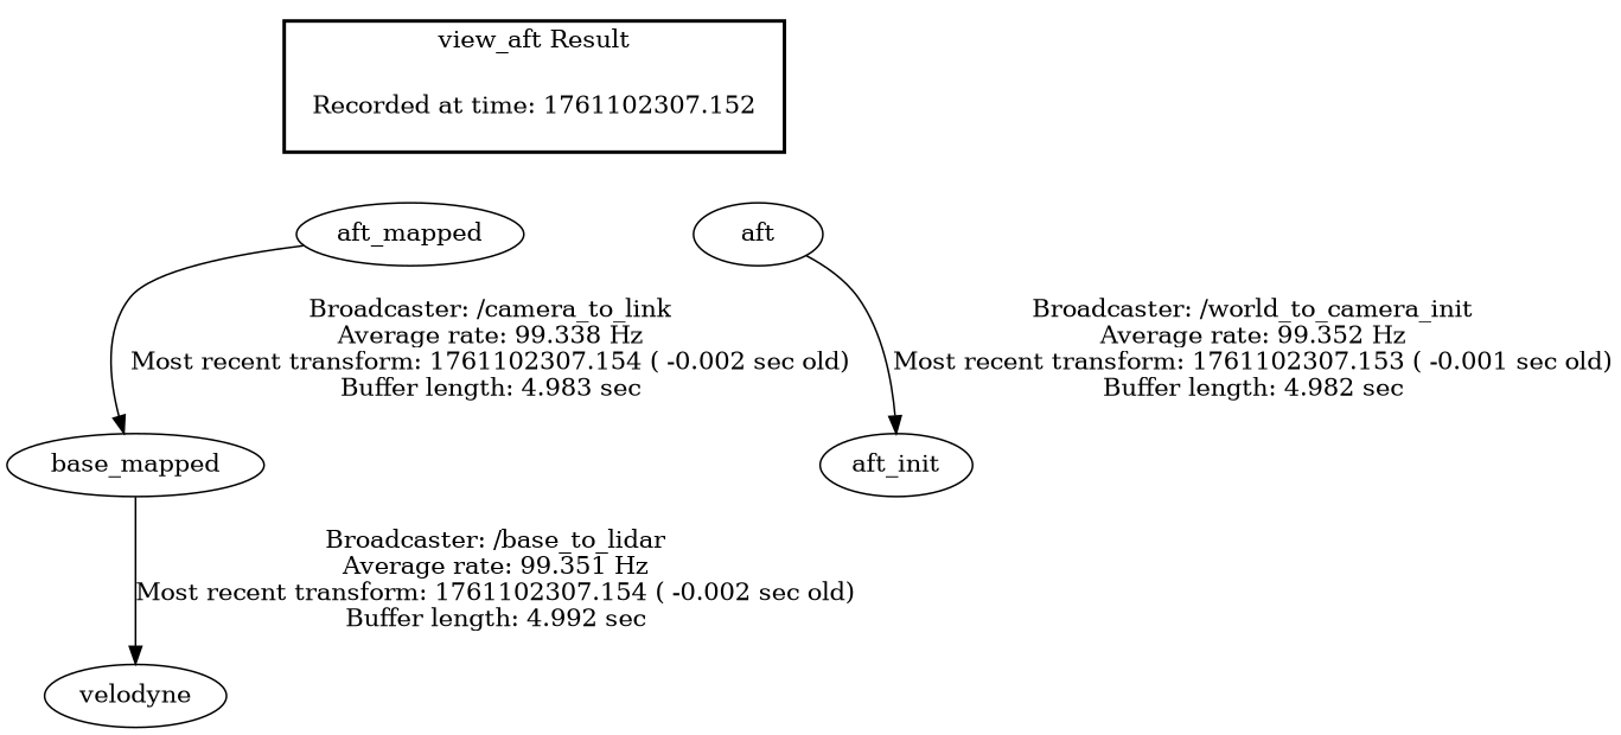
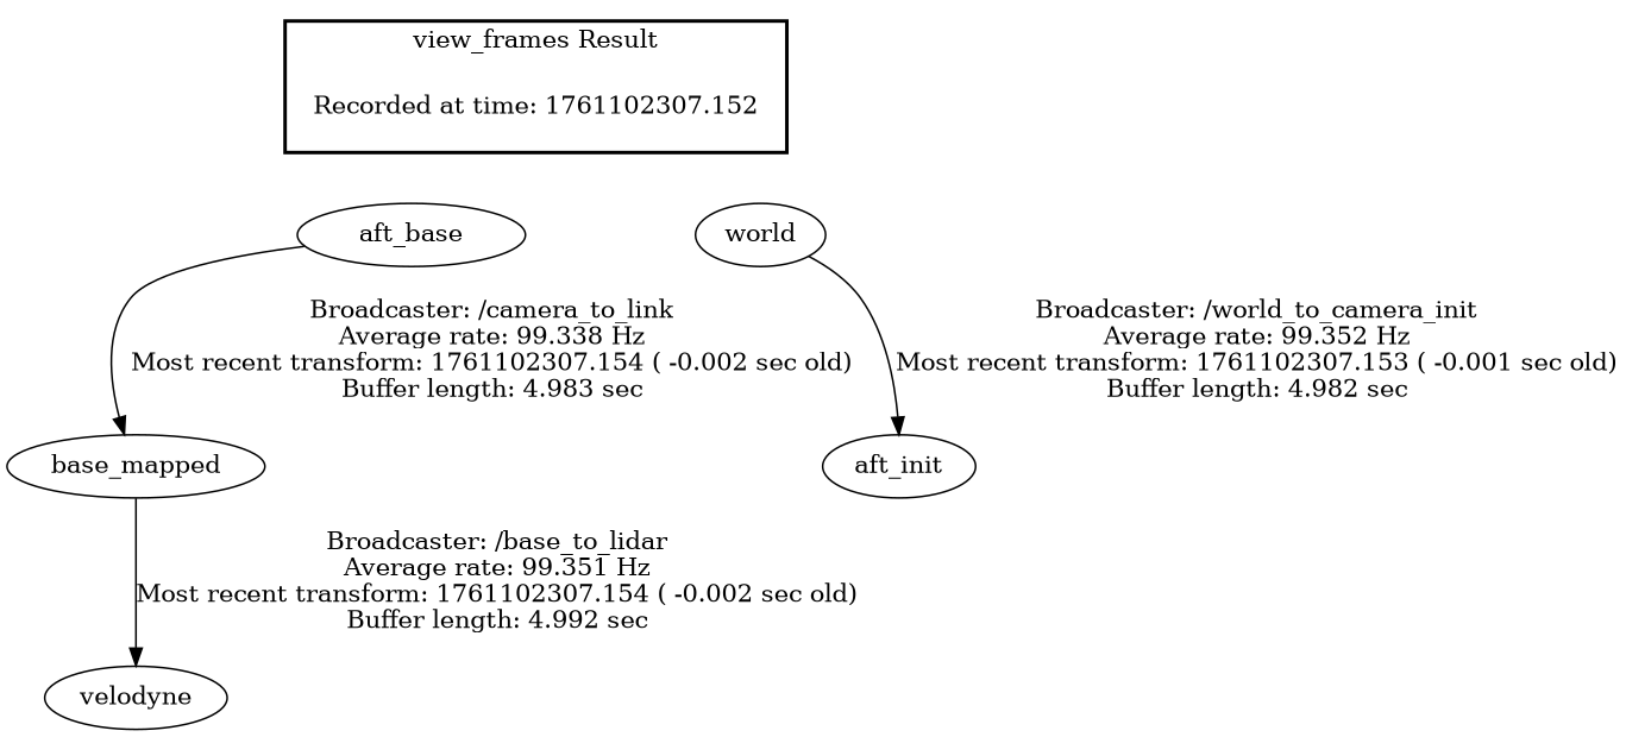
  digraph {
    "Recorded at time: 1761102307.152" [shape=plaintext]
-   aft_mapped
-   world [label=aft]
+   aft_mapped [label=aft_base]
+   world
    n4 [label=base_mapped]
    velodyne
    n6 [label=aft_init]
    subgraph cluster_1 {
      color=black
-     label="view_aft Result"
+     label="view_frames Result"
      style=bold
      "Recorded at time: 1761102307.152"
    }
    "Recorded at time: 1761102307.152" -> aft_mapped [style=invis]
    "Recorded at time: 1761102307.152" -> world [style=invis]
    aft_mapped -> n4 [label="Broadcaster: /camera_to_link\nAverage rate: 99.338 Hz\nMost recent transform: 1761102307.154 ( -0.002 sec old)\nBuffer length: 4.983 sec\n"]
    world -> n6 [label="Broadcaster: /world_to_camera_init\nAverage rate: 99.352 Hz\nMost recent transform: 1761102307.153 ( -0.001 sec old)\nBuffer length: 4.982 sec\n"]
    n4 -> velodyne [label="Broadcaster: /base_to_lidar\nAverage rate: 99.351 Hz\nMost recent transform: 1761102307.154 ( -0.002 sec old)\nBuffer length: 4.992 sec\n"]
  }
